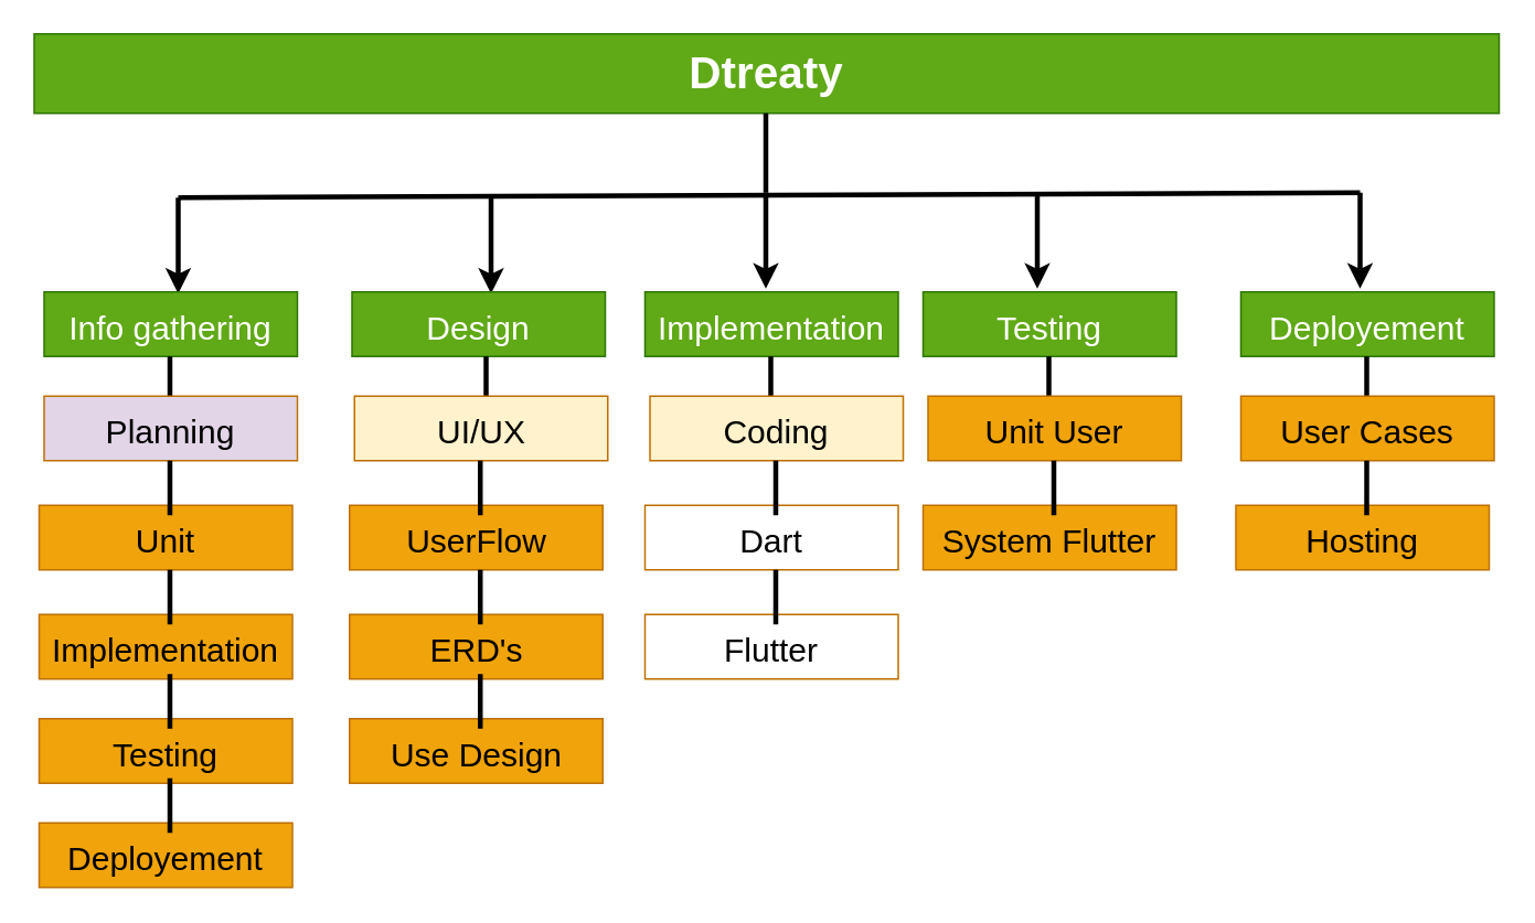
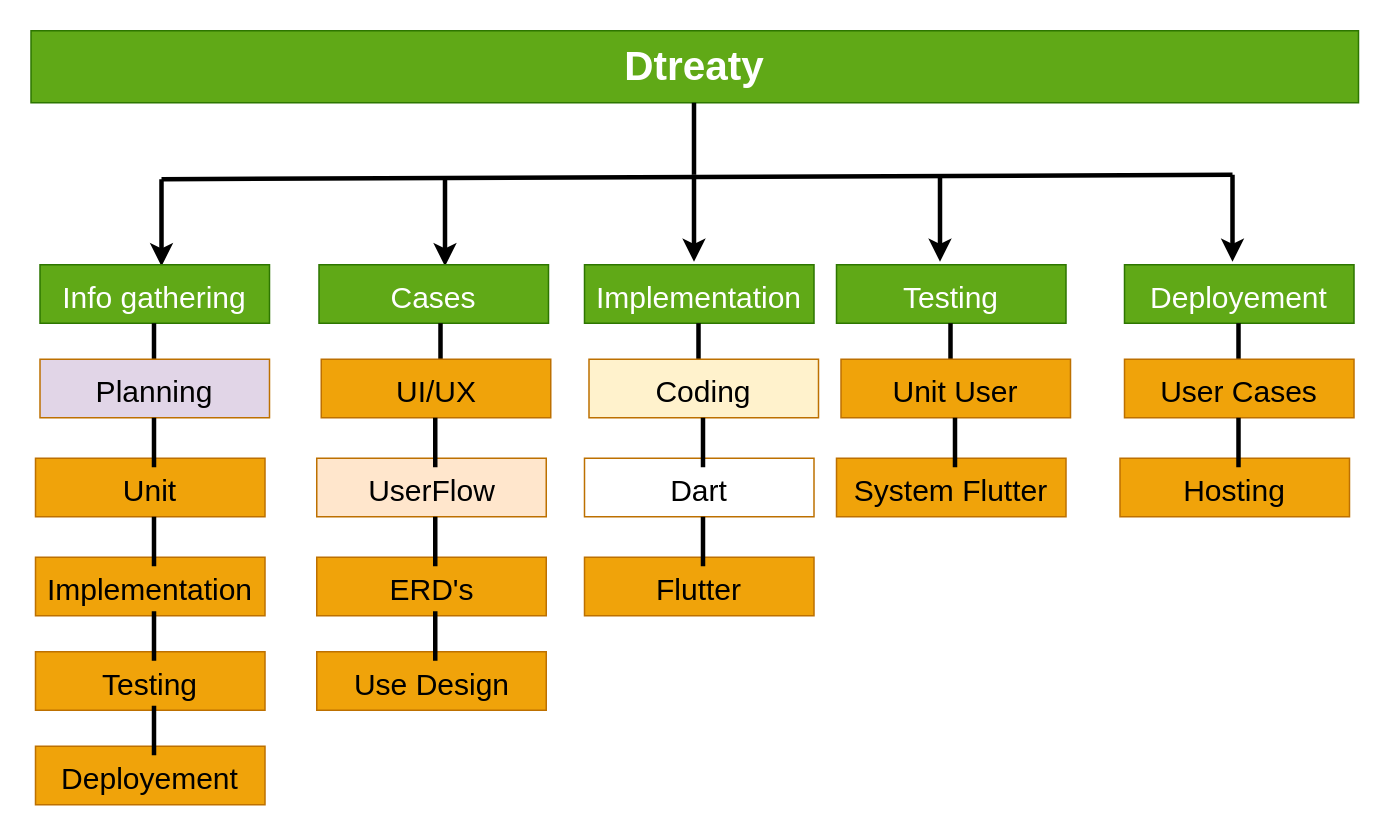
  <mxCell id="0" />
  <mxCell id="1" parent="0" />
  <mxCell id="2" value="&lt;div style=&quot;text-align: justify;&quot;&gt;&lt;b style=&quot;background-color: initial;&quot;&gt;&lt;font style=&quot;font-size: 27px;&quot;&gt;Dtreaty&lt;/font&gt;&lt;/b&gt;&lt;/div&gt;" style="rounded=0;whiteSpace=wrap;html=1;fillColor=#60a917;fontColor=#ffffff;strokeColor=#2D7600;" vertex="1" parent="1"><mxGeometry x="20" y="20" width="885" height="48" as="geometry" /></mxCell>
  <mxCell id="3" value="" style="endArrow=none;html=1;fontSize=27;strokeWidth=3;" edge="1" parent="1"><mxGeometry width="50" height="50" relative="1" as="geometry"><mxPoint x="462" y="116" as="sourcePoint" /><mxPoint x="462" y="68" as="targetPoint" /></mxGeometry></mxCell>
  <mxCell id="4" value="" style="endArrow=none;html=1;strokeWidth=3;fontSize=27;" edge="1" parent="1"><mxGeometry width="50" height="50" relative="1" as="geometry"><mxPoint x="107" y="119" as="sourcePoint" /><mxPoint x="821" y="116" as="targetPoint" /></mxGeometry></mxCell>
  <mxCell id="5" value="" style="endArrow=classic;html=1;strokeWidth=3;fontSize=27;" edge="1" parent="1"><mxGeometry width="50" height="50" relative="1" as="geometry"><mxPoint x="107" y="119" as="sourcePoint" /><mxPoint x="107" y="177" as="targetPoint" /></mxGeometry></mxCell>
  <mxCell id="6" value="" style="endArrow=classic;html=1;strokeWidth=3;fontSize=27;" edge="1" parent="1"><mxGeometry width="50" height="50" relative="1" as="geometry"><mxPoint x="296" y="119" as="sourcePoint" /><mxPoint x="296" y="177" as="targetPoint" /></mxGeometry></mxCell>
  <mxCell id="7" value="" style="endArrow=classic;html=1;strokeWidth=3;fontSize=27;" edge="1" parent="1"><mxGeometry width="50" height="50" relative="1" as="geometry"><mxPoint x="462" y="116" as="sourcePoint" /><mxPoint x="462" y="174" as="targetPoint" /></mxGeometry></mxCell>
  <mxCell id="8" value="" style="endArrow=classic;html=1;strokeWidth=3;fontSize=27;" edge="1" parent="1"><mxGeometry width="50" height="50" relative="1" as="geometry"><mxPoint x="626" y="116" as="sourcePoint" /><mxPoint x="626" y="174" as="targetPoint" /></mxGeometry></mxCell>
  <mxCell id="9" value="" style="endArrow=classic;html=1;strokeWidth=3;fontSize=27;" edge="1" parent="1"><mxGeometry width="50" height="50" relative="1" as="geometry"><mxPoint x="821" y="116" as="sourcePoint" /><mxPoint x="821" y="174" as="targetPoint" /></mxGeometry></mxCell>
  <mxCell id="10" value="&lt;font style=&quot;font-size: 20px;&quot;&gt;Info gathering&lt;/font&gt;" style="rounded=0;whiteSpace=wrap;html=1;fontSize=27;fillColor=#60a917;fontColor=#ffffff;strokeColor=#2D7600;" vertex="1" parent="1"><mxGeometry x="26" y="176" width="153" height="39" as="geometry" /></mxCell>
- <mxCell id="11" value="&lt;span style=&quot;font-size: 20px;&quot;&gt;Design&lt;/span&gt;" style="rounded=0;whiteSpace=wrap;html=1;fontSize=27;fillColor=#60a917;fontColor=#ffffff;strokeColor=#2D7600;" vertex="1" parent="1"><mxGeometry x="212" y="176" width="153" height="39" as="geometry" /></mxCell>
+ <mxCell id="11" value="&lt;span style=&quot;font-size: 20px;&quot;&gt;Cases&lt;/span&gt;" style="rounded=0;whiteSpace=wrap;html=1;fontSize=27;fillColor=#60a917;fontColor=#ffffff;strokeColor=#2D7600;" vertex="1" parent="1"><mxGeometry x="212" y="176" width="153" height="39" as="geometry" /></mxCell>
  <mxCell id="12" value="&lt;span style=&quot;font-size: 20px;&quot;&gt;Implementation&lt;/span&gt;" style="rounded=0;whiteSpace=wrap;html=1;fontSize=27;fillColor=#60a917;fontColor=#ffffff;strokeColor=#2D7600;" vertex="1" parent="1"><mxGeometry x="389" y="176" width="153" height="39" as="geometry" /></mxCell>
  <mxCell id="13" value="&lt;span style=&quot;font-size: 20px;&quot;&gt;Testing&lt;/span&gt;" style="rounded=0;whiteSpace=wrap;html=1;fontSize=27;fillColor=#60a917;fontColor=#ffffff;strokeColor=#2D7600;" vertex="1" parent="1"><mxGeometry x="557" y="176" width="153" height="39" as="geometry" /></mxCell>
  <mxCell id="14" value="&lt;span style=&quot;font-size: 20px;&quot;&gt;Deployement&lt;/span&gt;" style="rounded=0;whiteSpace=wrap;html=1;fontSize=27;fillColor=#60a917;fontColor=#ffffff;strokeColor=#2D7600;" vertex="1" parent="1"><mxGeometry x="749" y="176" width="153" height="39" as="geometry" /></mxCell>
  <mxCell id="15" value="" style="endArrow=none;html=1;fontSize=27;strokeWidth=3;" edge="1" parent="1"><mxGeometry width="50" height="50" relative="1" as="geometry"><mxPoint x="102" y="248" as="sourcePoint" /><mxPoint x="102" y="215" as="targetPoint" /></mxGeometry></mxCell>
  <mxCell id="16" value="" style="endArrow=none;html=1;fontSize=27;strokeWidth=3;" edge="1" parent="1"><mxGeometry width="50" height="50" relative="1" as="geometry"><mxPoint x="293" y="248" as="sourcePoint" /><mxPoint x="293" y="215" as="targetPoint" /></mxGeometry></mxCell>
  <mxCell id="17" value="" style="endArrow=none;html=1;fontSize=27;strokeWidth=3;" edge="1" parent="1"><mxGeometry width="50" height="50" relative="1" as="geometry"><mxPoint x="465" y="248" as="sourcePoint" /><mxPoint x="465" y="215" as="targetPoint" /></mxGeometry></mxCell>
  <mxCell id="18" value="" style="endArrow=none;html=1;fontSize=27;strokeWidth=3;" edge="1" parent="1"><mxGeometry width="50" height="50" relative="1" as="geometry"><mxPoint x="633" y="248" as="sourcePoint" /><mxPoint x="633" y="215" as="targetPoint" /></mxGeometry></mxCell>
  <mxCell id="19" value="" style="endArrow=none;html=1;fontSize=27;strokeWidth=3;" edge="1" parent="1"><mxGeometry width="50" height="50" relative="1" as="geometry"><mxPoint x="825" y="248" as="sourcePoint" /><mxPoint x="825" y="215" as="targetPoint" /></mxGeometry></mxCell>
  <mxCell id="20" value="&lt;span style=&quot;font-size: 20px;&quot;&gt;Planning&lt;/span&gt;" style="rounded=0;whiteSpace=wrap;html=1;fontSize=27;fillColor=#e1d5e7;fontColor=#000000;strokeColor=#BD7000;" vertex="1" parent="1"><mxGeometry x="26" y="239" width="153" height="39" as="geometry" /></mxCell>
  <mxCell id="21" value="&lt;span style=&quot;font-size: 20px;&quot;&gt;Unit&lt;/span&gt;" style="rounded=0;whiteSpace=wrap;html=1;fontSize=27;fillColor=#f0a30a;fontColor=#000000;strokeColor=#BD7000;" vertex="1" parent="1"><mxGeometry x="23" y="305" width="153" height="39" as="geometry" /></mxCell>
  <mxCell id="22" value="" style="endArrow=none;html=1;fontSize=27;strokeWidth=3;" edge="1" parent="1"><mxGeometry width="50" height="50" relative="1" as="geometry"><mxPoint x="102" y="311" as="sourcePoint" /><mxPoint x="102" y="278" as="targetPoint" /></mxGeometry></mxCell>
  <mxCell id="23" value="&lt;span style=&quot;font-size: 20px;&quot;&gt;Implementation&lt;/span&gt;" style="rounded=0;whiteSpace=wrap;html=1;fontSize=27;fillColor=#f0a30a;fontColor=#000000;strokeColor=#BD7000;" vertex="1" parent="1"><mxGeometry x="23" y="371" width="153" height="39" as="geometry" /></mxCell>
  <mxCell id="24" value="" style="endArrow=none;html=1;fontSize=27;strokeWidth=3;" edge="1" parent="1"><mxGeometry width="50" height="50" relative="1" as="geometry"><mxPoint x="102" y="377" as="sourcePoint" /><mxPoint x="102" y="344" as="targetPoint" /></mxGeometry></mxCell>
  <mxCell id="25" value="&lt;span style=&quot;font-size: 20px;&quot;&gt;Testing&lt;/span&gt;" style="rounded=0;whiteSpace=wrap;html=1;fontSize=27;fillColor=#f0a30a;fontColor=#000000;strokeColor=#BD7000;" vertex="1" parent="1"><mxGeometry x="23" y="434" width="153" height="39" as="geometry" /></mxCell>
  <mxCell id="26" value="" style="endArrow=none;html=1;fontSize=27;strokeWidth=3;" edge="1" parent="1"><mxGeometry width="50" height="50" relative="1" as="geometry"><mxPoint x="102" y="440" as="sourcePoint" /><mxPoint x="102" y="407" as="targetPoint" /></mxGeometry></mxCell>
- <mxCell id="27" value="&lt;span style=&quot;font-size: 20px;&quot;&gt;UI/UX&lt;/span&gt;" style="rounded=0;whiteSpace=wrap;html=1;fontSize=27;fillColor=#fff2cc;fontColor=#000000;strokeColor=#BD7000;" vertex="1" parent="1"><mxGeometry x="213.5" y="239" width="153" height="39" as="geometry" /></mxCell>
- <mxCell id="28" value="&lt;span style=&quot;font-size: 20px;&quot;&gt;UserFlow&lt;/span&gt;" style="rounded=0;whiteSpace=wrap;html=1;fontSize=27;fillColor=#f0a30a;fontColor=#000000;strokeColor=#BD7000;" vertex="1" parent="1"><mxGeometry x="210.5" y="305" width="153" height="39" as="geometry" /></mxCell>
+ <mxCell id="27" value="&lt;span style=&quot;font-size: 20px;&quot;&gt;UI/UX&lt;/span&gt;" style="rounded=0;whiteSpace=wrap;html=1;fontSize=27;fillColor=#f0a30a;fontColor=#000000;strokeColor=#BD7000;" vertex="1" parent="1"><mxGeometry x="213.5" y="239" width="153" height="39" as="geometry" /></mxCell>
+ <mxCell id="28" value="&lt;span style=&quot;font-size: 20px;&quot;&gt;UserFlow&lt;/span&gt;" style="rounded=0;whiteSpace=wrap;html=1;fontSize=27;fillColor=#ffe6cc;fontColor=#000000;strokeColor=#BD7000;" vertex="1" parent="1"><mxGeometry x="210.5" y="305" width="153" height="39" as="geometry" /></mxCell>
  <mxCell id="29" value="" style="endArrow=none;html=1;fontSize=27;strokeWidth=3;" edge="1" parent="1"><mxGeometry width="50" height="50" relative="1" as="geometry"><mxPoint x="289.5" y="311" as="sourcePoint" /><mxPoint x="289.5" y="278" as="targetPoint" /></mxGeometry></mxCell>
  <mxCell id="30" value="&lt;span style=&quot;font-size: 20px;&quot;&gt;ERD's&lt;/span&gt;" style="rounded=0;whiteSpace=wrap;html=1;fontSize=27;fillColor=#f0a30a;fontColor=#000000;strokeColor=#BD7000;" vertex="1" parent="1"><mxGeometry x="210.5" y="371" width="153" height="39" as="geometry" /></mxCell>
  <mxCell id="31" value="" style="endArrow=none;html=1;fontSize=27;strokeWidth=3;" edge="1" parent="1"><mxGeometry width="50" height="50" relative="1" as="geometry"><mxPoint x="289.5" y="377" as="sourcePoint" /><mxPoint x="289.5" y="344" as="targetPoint" /></mxGeometry></mxCell>
  <mxCell id="32" value="&lt;span style=&quot;font-size: 20px;&quot;&gt;Use Design&lt;/span&gt;" style="rounded=0;whiteSpace=wrap;html=1;fontSize=27;fillColor=#f0a30a;fontColor=#000000;strokeColor=#BD7000;" vertex="1" parent="1"><mxGeometry x="210.5" y="434" width="153" height="39" as="geometry" /></mxCell>
  <mxCell id="33" value="" style="endArrow=none;html=1;fontSize=27;strokeWidth=3;" edge="1" parent="1"><mxGeometry width="50" height="50" relative="1" as="geometry"><mxPoint x="289.5" y="440" as="sourcePoint" /><mxPoint x="289.5" y="407" as="targetPoint" /></mxGeometry></mxCell>
  <mxCell id="34" value="&lt;span style=&quot;font-size: 20px;&quot;&gt;Coding&lt;/span&gt;" style="rounded=0;whiteSpace=wrap;html=1;fontSize=27;fillColor=#fff2cc;fontColor=#000000;strokeColor=#BD7000;" vertex="1" parent="1"><mxGeometry x="392" y="239" width="153" height="39" as="geometry" /></mxCell>
  <mxCell id="35" value="&lt;span style=&quot;font-size: 20px;&quot;&gt;Dart&lt;/span&gt;" style="rounded=0;whiteSpace=wrap;html=1;fontSize=27;fillColor=#ffffff;fontColor=#000000;strokeColor=#BD7000;" vertex="1" parent="1"><mxGeometry x="389" y="305" width="153" height="39" as="geometry" /></mxCell>
  <mxCell id="36" value="" style="endArrow=none;html=1;fontSize=27;strokeWidth=3;" edge="1" parent="1"><mxGeometry width="50" height="50" relative="1" as="geometry"><mxPoint x="468" y="311" as="sourcePoint" /><mxPoint x="468" y="278" as="targetPoint" /></mxGeometry></mxCell>
- <mxCell id="37" value="&lt;span style=&quot;font-size: 20px;&quot;&gt;Flutter&lt;/span&gt;" style="rounded=0;whiteSpace=wrap;html=1;fontSize=27;fillColor=#ffffff;fontColor=#000000;strokeColor=#BD7000;" vertex="1" parent="1"><mxGeometry x="389" y="371" width="153" height="39" as="geometry" /></mxCell>
+ <mxCell id="37" value="&lt;span style=&quot;font-size: 20px;&quot;&gt;Flutter&lt;/span&gt;" style="rounded=0;whiteSpace=wrap;html=1;fontSize=27;fillColor=#f0a30a;fontColor=#000000;strokeColor=#BD7000;" vertex="1" parent="1"><mxGeometry x="389" y="371" width="153" height="39" as="geometry" /></mxCell>
  <mxCell id="38" value="" style="endArrow=none;html=1;fontSize=27;strokeWidth=3;" edge="1" parent="1"><mxGeometry width="50" height="50" relative="1" as="geometry"><mxPoint x="468" y="377" as="sourcePoint" /><mxPoint x="468" y="344" as="targetPoint" /></mxGeometry></mxCell>
  <mxCell id="39" value="&lt;span style=&quot;font-size: 20px;&quot;&gt;Unit User&lt;/span&gt;" style="rounded=0;whiteSpace=wrap;html=1;fontSize=27;fillColor=#f0a30a;fontColor=#000000;strokeColor=#BD7000;" vertex="1" parent="1"><mxGeometry x="560" y="239" width="153" height="39" as="geometry" /></mxCell>
  <mxCell id="40" value="&lt;span style=&quot;font-size: 20px;&quot;&gt;System Flutter&lt;/span&gt;" style="rounded=0;whiteSpace=wrap;html=1;fontSize=27;fillColor=#f0a30a;fontColor=#000000;strokeColor=#BD7000;" vertex="1" parent="1"><mxGeometry x="557" y="305" width="153" height="39" as="geometry" /></mxCell>
  <mxCell id="41" value="" style="endArrow=none;html=1;fontSize=27;strokeWidth=3;" edge="1" parent="1"><mxGeometry width="50" height="50" relative="1" as="geometry"><mxPoint x="636" y="311" as="sourcePoint" /><mxPoint x="636" y="278" as="targetPoint" /></mxGeometry></mxCell>
  <mxCell id="42" value="&lt;span style=&quot;font-size: 20px;&quot;&gt;User Cases&lt;/span&gt;" style="rounded=0;whiteSpace=wrap;html=1;fontSize=27;fillColor=#f0a30a;fontColor=#000000;strokeColor=#BD7000;" vertex="1" parent="1"><mxGeometry x="749" y="239" width="153" height="39" as="geometry" /></mxCell>
  <mxCell id="43" value="&lt;span style=&quot;font-size: 20px;&quot;&gt;Hosting&lt;/span&gt;" style="rounded=0;whiteSpace=wrap;html=1;fontSize=27;fillColor=#f0a30a;fontColor=#000000;strokeColor=#BD7000;" vertex="1" parent="1"><mxGeometry x="746" y="305" width="153" height="39" as="geometry" /></mxCell>
  <mxCell id="44" value="" style="endArrow=none;html=1;fontSize=27;strokeWidth=3;" edge="1" parent="1"><mxGeometry width="50" height="50" relative="1" as="geometry"><mxPoint x="825" y="311" as="sourcePoint" /><mxPoint x="825" y="278" as="targetPoint" /></mxGeometry></mxCell>
  <mxCell id="45" value="&lt;span style=&quot;font-size: 20px;&quot;&gt;Deployement&lt;/span&gt;" style="rounded=0;whiteSpace=wrap;html=1;fontSize=27;fillColor=#f0a30a;fontColor=#000000;strokeColor=#BD7000;" vertex="1" parent="1"><mxGeometry x="23" y="497" width="153" height="39" as="geometry" /></mxCell>
  <mxCell id="46" value="" style="endArrow=none;html=1;fontSize=27;strokeWidth=3;" edge="1" parent="1"><mxGeometry width="50" height="50" relative="1" as="geometry"><mxPoint x="102" y="503" as="sourcePoint" /><mxPoint x="102" y="470" as="targetPoint" /></mxGeometry></mxCell>
